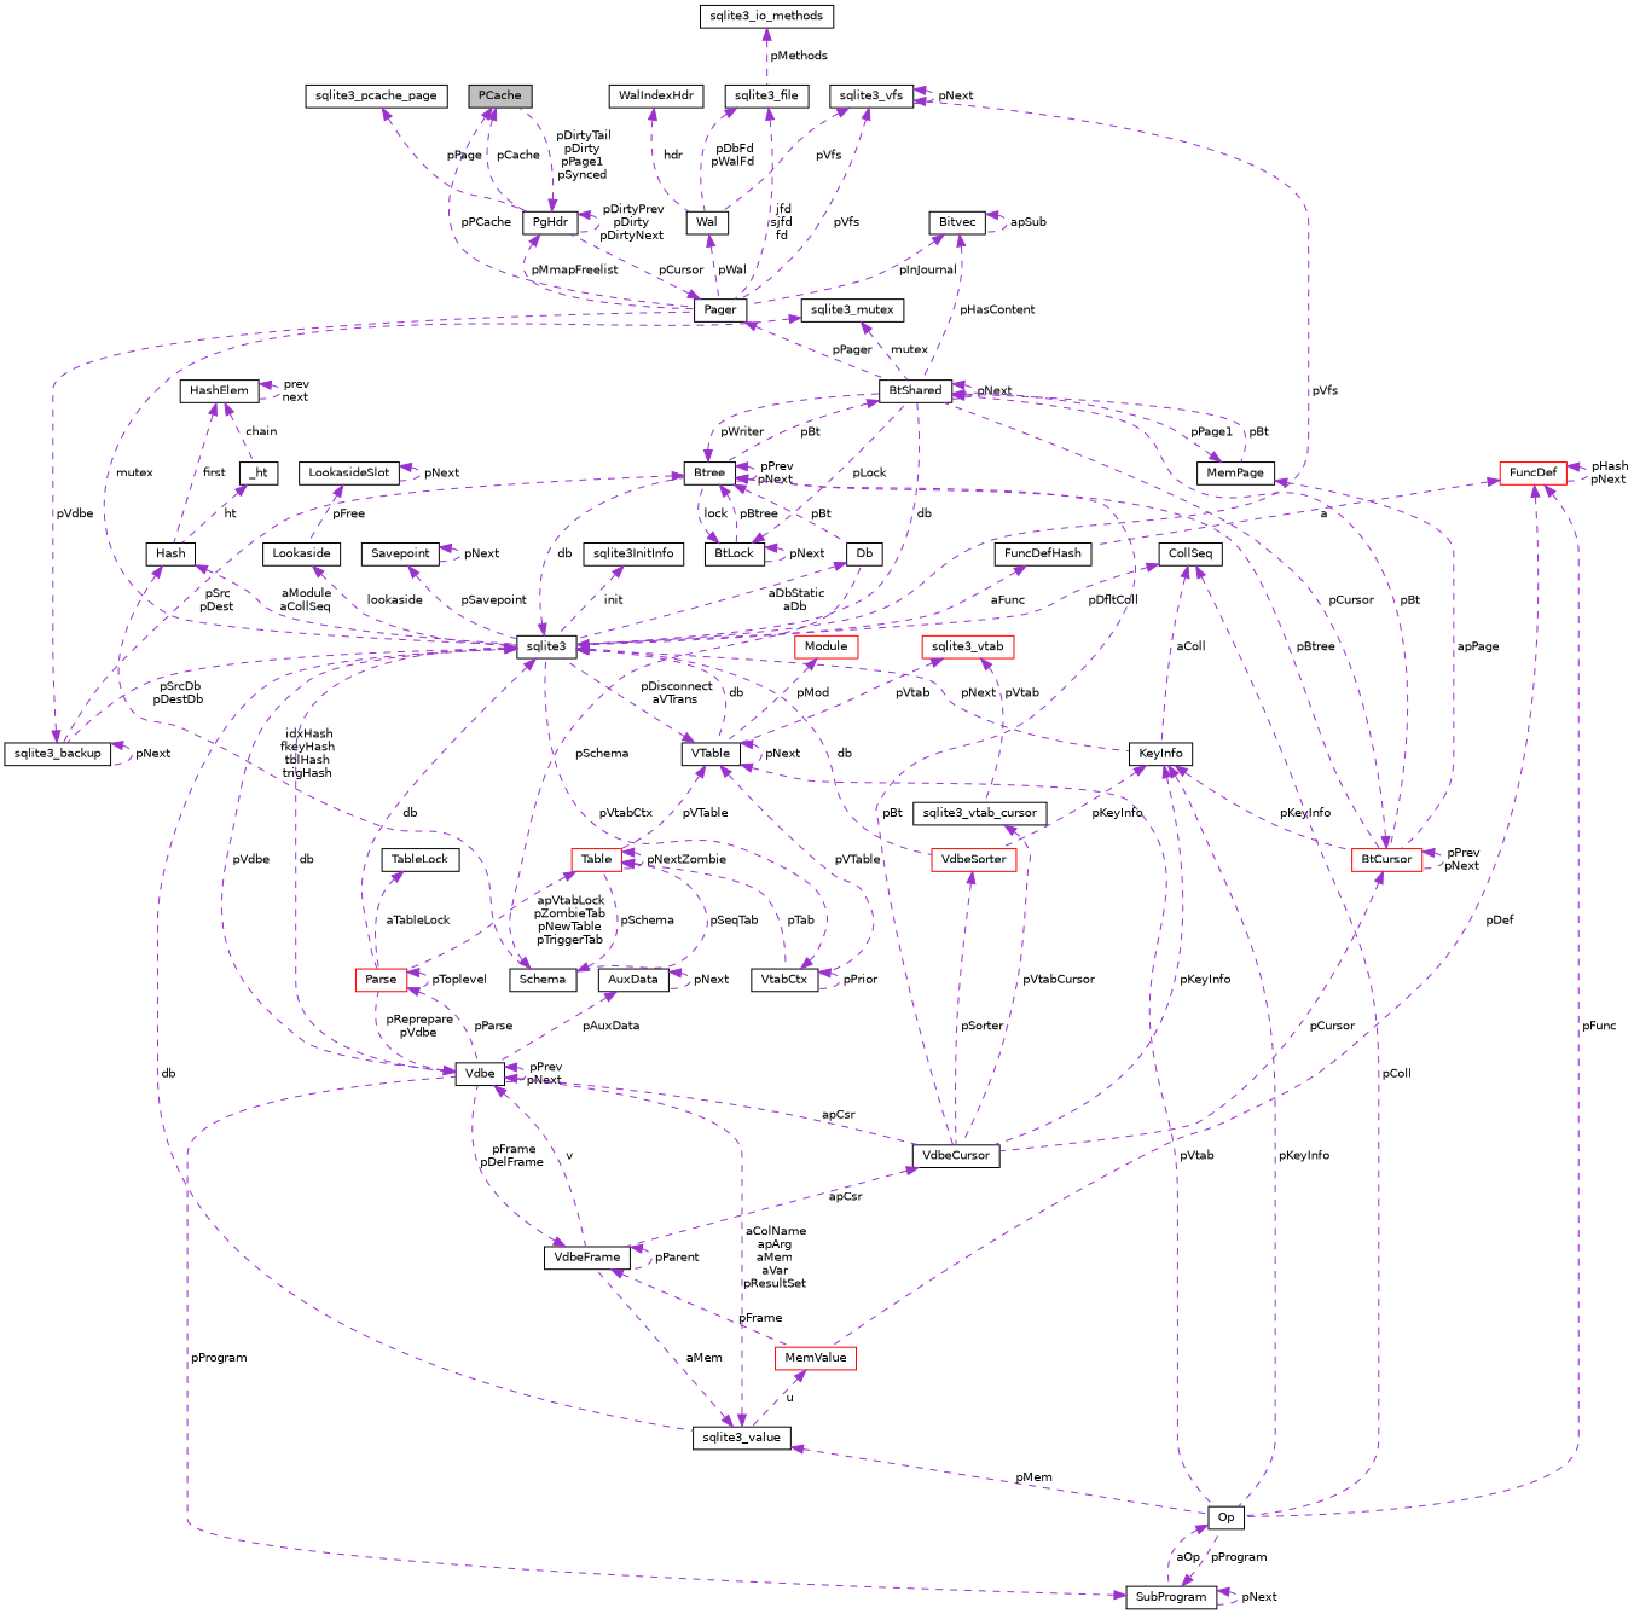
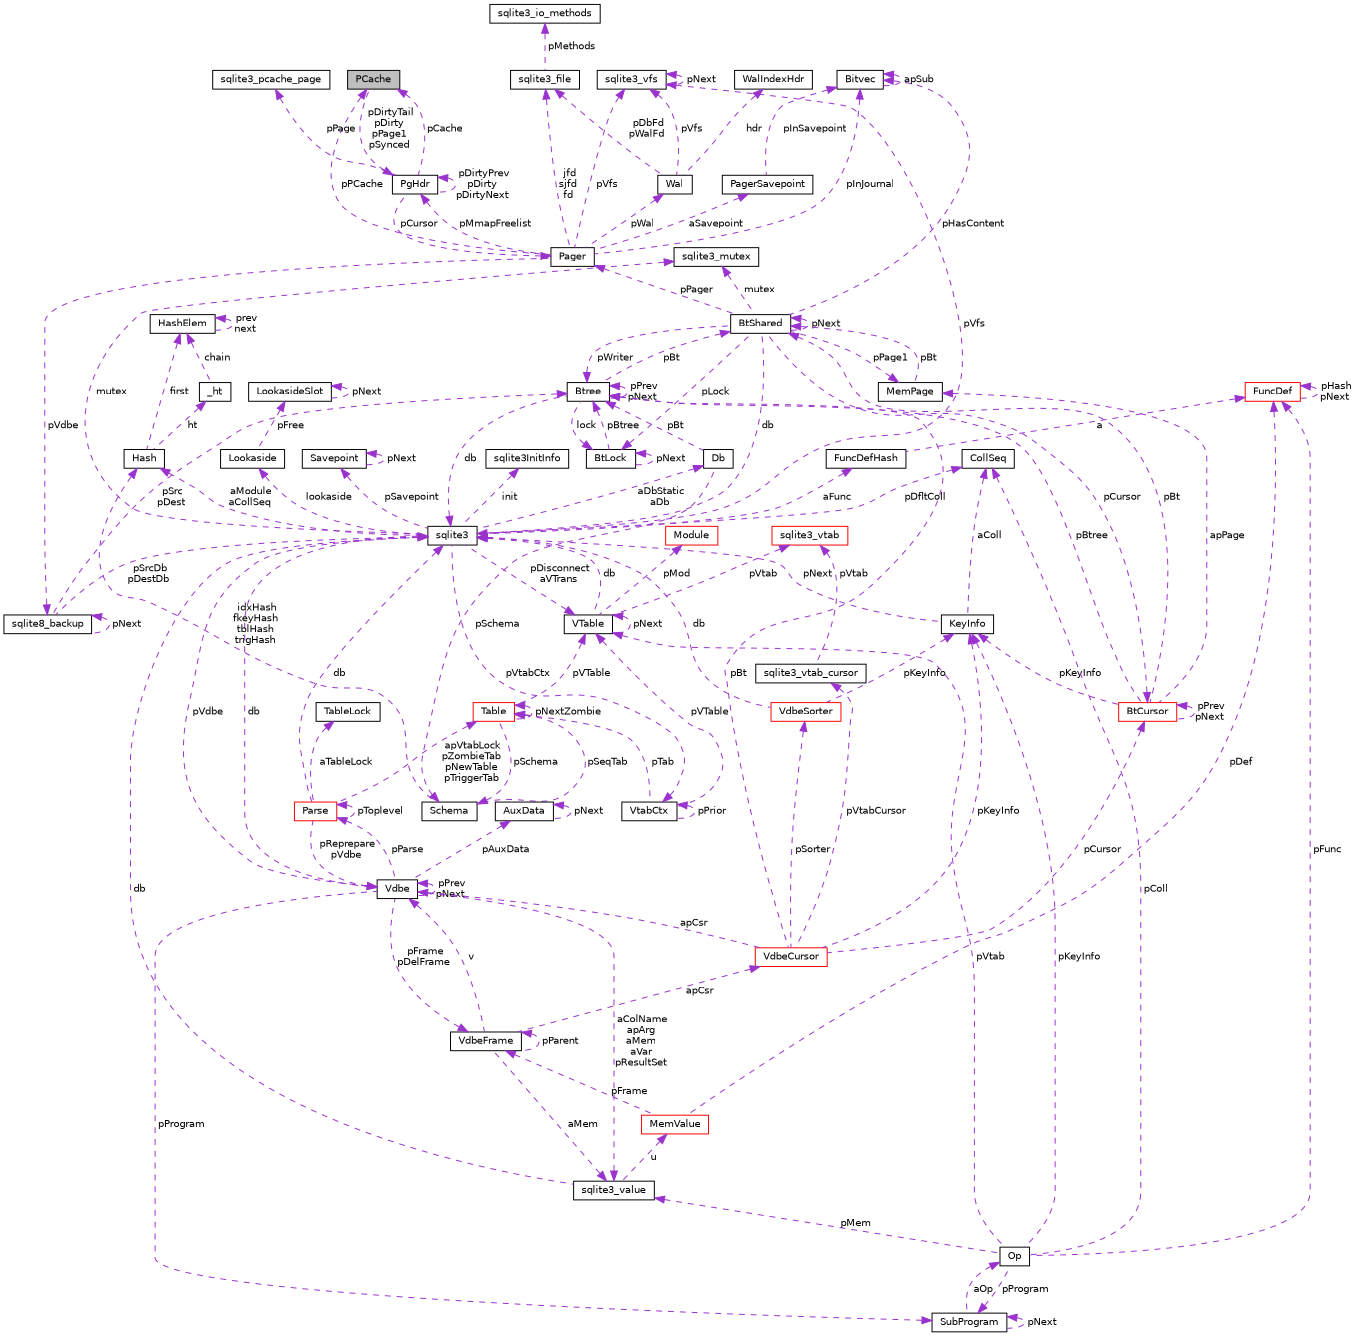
  digraph {
    node [color=black fillcolor=white fontname=Helvetica fontsize=10 shape=record style=filled]
    edge [color=darkorchid3 dir=back fontname=Helvetica fontsize=10 labelfontname=Helvetica labelfontsize=10 style=dashed]
    n1 [fillcolor=grey75 fontcolor=black height=0.2 label=PCache width=0.4]
    n2 [height=0.2 label=PgHdr width=0.4]
    n3 [height=0.2 label=Pager width=0.4]
    n4 [height=0.2 label=BtShared width=0.4]
    n5 [height=0.2 label=sqlite3_pcache_page width=0.4]
    n6 [height=0.2 label=Btree width=0.4]
    n7 [color=red height=0.2 label=BtCursor width=0.4]
    n8 [height=0.2 label=MemPage width=0.4]
-   n9 [height=0.2 label=sqlite3_backup width=0.4]
+   n9 [height=0.2 label=sqlite8_backup width=0.4]
    n10 [height=0.2 label=sqlite3 width=0.4]
    n11 [height=0.2 label=Vdbe width=0.4]
    n12 [height=0.2 label=sqlite3_value width=0.4]
    n13 [height=0.2 label=KeyInfo width=0.4]
    n14 [color=red height=0.2 label=VdbeSorter width=0.4]
    n15 [height=0.2 label=VTable width=0.4]
    n16 [color=red height=0.2 label=Parse width=0.4]
    n17 [height=0.2 label=VdbeFrame width=0.4]
-   n18 [height=0.2 label=VdbeCursor width=0.4]
+   n18 [color=red height=0.2 label=VdbeCursor width=0.4]
    n19 [height=0.2 label=Op width=0.4]
    n20 [height=0.2 label=BtLock width=0.4]
    n21 [height=0.2 label=Db width=0.4]
    n22 [color=red height=0.2 label=Table width=0.4]
    n23 [height=0.2 label=VtabCtx width=0.4]
    n24 [color=red height=0.2 label=MemValue width=0.4]
    n25 [height=0.2 label=SubProgram width=0.4]
    n26 [height=0.2 label=Bitvec width=0.4]
+   n27 [height=0.2 label=PagerSavepoint width=0.4]
    n28 [height=0.2 label=sqlite3_mutex width=0.4]
    n29 [height=0.2 label=CollSeq width=0.4]
    n30 [height=0.2 label=sqlite3_vtab_cursor width=0.4]
    n31 [color=red height=0.2 label=sqlite3_vtab width=0.4]
    n32 [color=red height=0.2 label=FuncDef width=0.4]
    n33 [height=0.2 label=FuncDefHash width=0.4]
    n34 [height=0.2 label=AuxData width=0.4]
    n35 [height=0.2 label=Schema width=0.4]
    n36 [color=red height=0.2 label=Module width=0.4]
    n37 [height=0.2 label=TableLock width=0.4]
    n38 [height=0.2 label=Hash width=0.4]
    n39 [height=0.2 label=_ht width=0.4]
    n40 [height=0.2 label=HashElem width=0.4]
    n41 [height=0.2 label=Savepoint width=0.4]
    n42 [height=0.2 label=Lookaside width=0.4]
    n43 [height=0.2 label=LookasideSlot width=0.4]
    n44 [height=0.2 label=sqlite3_vfs width=0.4]
    n45 [height=0.2 label=Wal width=0.4]
    n46 [height=0.2 label=sqlite3InitInfo width=0.4]
    n47 [height=0.2 label=sqlite3_file width=0.4]
    n48 [height=0.2 label=sqlite3_io_methods width=0.4]
    n49 [height=0.2 label=WalIndexHdr width=0.4]
    n1 -> n2 [label=" pCache"]
    n1 -> n3 [label=" pPCache"]
    n2 -> n1 [label=" pDirtyTail\npDirty\npPage1\npSynced"]
    n2 -> n2 [label=" pDirtyPrev\npDirty\npDirtyNext"]
    n2 -> n3 [label=" pMmapFreelist"]
    n3 -> n2 [label=" pCursor"]
    n3 -> n4 [label=" pPager"]
    n4 -> n4 [label=" pNext"]
    n4 -> n6 [label=" pBt"]
    n4 -> n7 [label=" pBt"]
    n4 -> n8 [label=" pBt"]
    n5 -> n2 [label=" pPage"]
    n6 -> n4 [label=" pWriter"]
    n6 -> n6 [label=" pPrev\npNext"]
    n6 -> n7 [label=" pBtree"]
    n6 -> n9 [label=" pSrc\npDest"]
    n6 -> n18 [label=" pBt"]
    n6 -> n20 [label=" pBtree"]
    n6 -> n21 [label=" pBt"]
    n7 -> n4 [label=" pCursor"]
    n7 -> n7 [label=" pPrev\npNext"]
    n7 -> n18 [label=" pCursor"]
    n8 -> n4 [label=" pPage1"]
    n8 -> n7 [label=" apPage"]
    n9 -> n3 [label=" pVdbe"]
    n9 -> n9 [label=" pNext"]
    n10 -> n4 [label=" db"]
    n10 -> n6 [label=" db"]
    n10 -> n9 [label=" pSrcDb\npDestDb"]
    n10 -> n11 [label=" db"]
    n10 -> n12 [label=" db"]
    n10 -> n13 [label=" pNext"]
    n10 -> n14 [label=" db"]
    n10 -> n15 [label=" db"]
    n10 -> n16 [label=" db"]
    n11 -> n10 [label=" pVdbe"]
    n11 -> n11 [label=" pPrev\npNext"]
    n11 -> n16 [label=" pReprepare\npVdbe"]
    n11 -> n17 [label=" v"]
    n11 -> n18 [label=" apCsr"]
    n12 -> n11 [label=" aColName\napArg\naMem\naVar\npResultSet"]
    n12 -> n17 [label=" aMem"]
    n12 -> n19 [label=" pMem"]
    n13 -> n7 [label=" pKeyInfo"]
    n13 -> n14 [label=" pKeyInfo"]
    n13 -> n18 [label=" pKeyInfo"]
    n13 -> n19 [label=" pKeyInfo"]
    n14 -> n18 [label=" pSorter"]
    n15 -> n10 [label=" pDisconnect\naVTrans"]
    n15 -> n15 [label=" pNext"]
    n15 -> n19 [label=" pVtab"]
    n15 -> n22 [label=" pVTable"]
    n15 -> n23 [label=" pVTable"]
    n16 -> n11 [label=" pParse"]
    n16 -> n16 [label=" pToplevel"]
    n17 -> n11 [label=" pFrame\npDelFrame"]
    n17 -> n17 [label=" pParent"]
    n17 -> n24 [label=" pFrame"]
    n18 -> n17 [label=" apCsr"]
    n19 -> n25 [label=" aOp"]
    n20 -> n4 [label=" pLock"]
    n20 -> n6 [label=" lock"]
    n20 -> n20 [label=" pNext"]
    n21 -> n10 [label=" aDbStatic\naDb"]
    n22 -> n16 [label=" apVtabLock\npZombieTab\npNewTable\npTriggerTab"]
    n22 -> n22 [label=" pNextZombie"]
    n22 -> n23 [label=" pTab"]
    n22 -> n35 [label=" pSeqTab"]
    n23 -> n10 [label=" pVtabCtx"]
    n23 -> n23 [label=" pPrior"]
    n24 -> n12 [label=" u"]
    n25 -> n11 [label=" pProgram"]
    n25 -> n19 [label=" pProgram"]
    n25 -> n25 [label=" pNext"]
    n26 -> n3 [label=" pInJournal"]
    n26 -> n4 [label=" pHasContent"]
    n26 -> n26 [label=" apSub"]
+   n26 -> n27 [label=" pInSavepoint"]
+   n27 -> n3 [label=" aSavepoint"]
    n28 -> n4 [label=" mutex"]
    n28 -> n10 [label=" mutex"]
    n29 -> n10 [label=" pDfltColl"]
    n29 -> n13 [label=" aColl"]
    n29 -> n19 [label=" pColl"]
    n30 -> n18 [label=" pVtabCursor"]
    n31 -> n15 [label=" pVtab"]
    n31 -> n30 [label=" pVtab"]
    n32 -> n19 [label=" pFunc"]
    n32 -> n24 [label=" pDef"]
    n32 -> n32 [label=" pHash\npNext"]
    n32 -> n33 [label=" a"]
    n33 -> n10 [label=" aFunc"]
    n34 -> n11 [label=" pAuxData"]
    n34 -> n34 [label=" pNext"]
    n35 -> n21 [label=" pSchema"]
    n35 -> n22 [label=" pSchema"]
    n36 -> n15 [label=" pMod"]
    n37 -> n16 [label=" aTableLock"]
    n38 -> n10 [label=" aModule\naCollSeq"]
    n38 -> n35 [label=" idxHash\nfkeyHash\ntblHash\ntrigHash"]
    n39 -> n38 [label=" ht"]
    n40 -> n38 [label=" first"]
    n40 -> n39 [label=" chain"]
    n40 -> n40 [label=" prev\nnext"]
    n41 -> n10 [label=" pSavepoint"]
    n41 -> n41 [label=" pNext"]
    n42 -> n10 [label=" lookaside"]
    n43 -> n42 [label=" pFree"]
    n43 -> n43 [label=" pNext"]
    n44 -> n3 [label=" pVfs"]
    n44 -> n10 [label=" pVfs"]
    n44 -> n44 [label=" pNext"]
    n44 -> n45 [label=" pVfs"]
    n45 -> n3 [label=" pWal"]
    n46 -> n10 [label=" init"]
    n47 -> n3 [label=" jfd\nsjfd\nfd"]
    n47 -> n45 [label=" pDbFd\npWalFd"]
    n48 -> n47 [label=" pMethods"]
    n49 -> n45 [label=" hdr"]
  }
